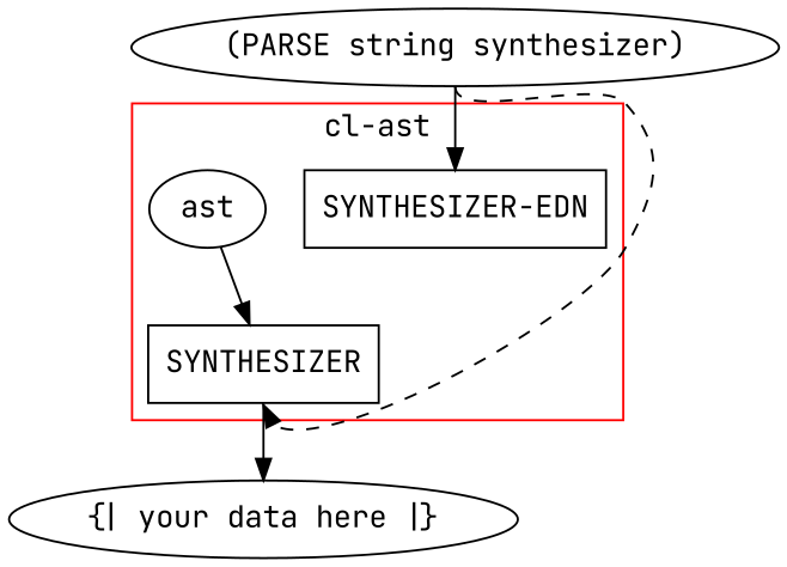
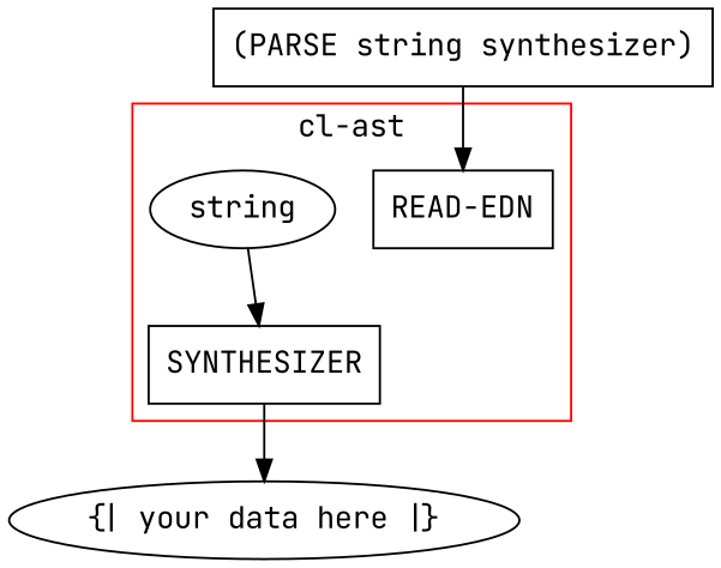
  digraph {
    fontname="JetBrains Mono"
    rankdir=TB
    splines=true
    node [fontname="JetBrains Mono" group=int shape=box]
    edge [fontname="JetBrains Mono"]
-   "READ-EDN" [label="SYNTHESIZER-EDN"]
-   ast [shape=""]
+   "READ-EDN"
+   ast [label=string shape=""]
    SYNTHESIZER
    "{| your data here |}" [group="" shape=""]
-   n5 [label="(PARSE string synthesizer)" shape=ellipse group=""]
+   n5 [label="(PARSE string synthesizer)" group=""]
    subgraph cluster_1 {
      color=red
      label="cl-ast"
      "READ-EDN"
      ast
      SYNTHESIZER
    }
    ast -> SYNTHESIZER
    SYNTHESIZER -> "{| your data here |}"
    n5 -> "READ-EDN"
-   n5 -> SYNTHESIZER [constraint=false headport=s style=dashed tailport=s]
  }
